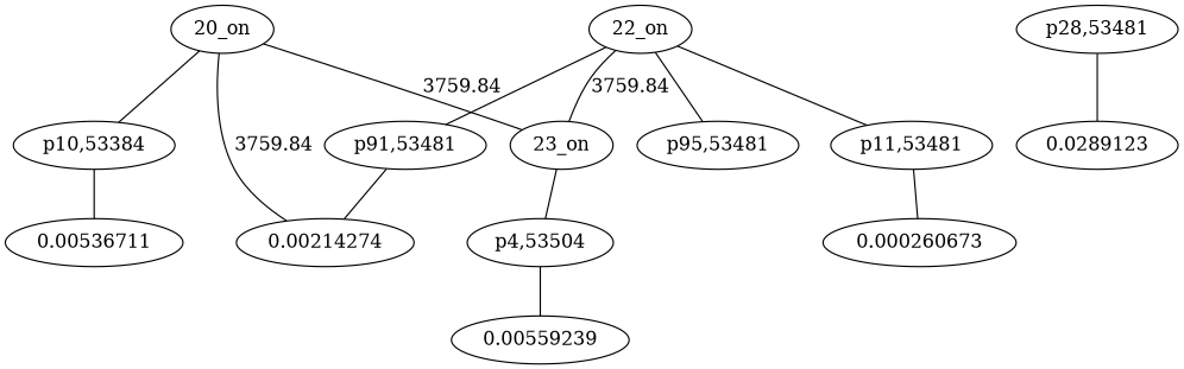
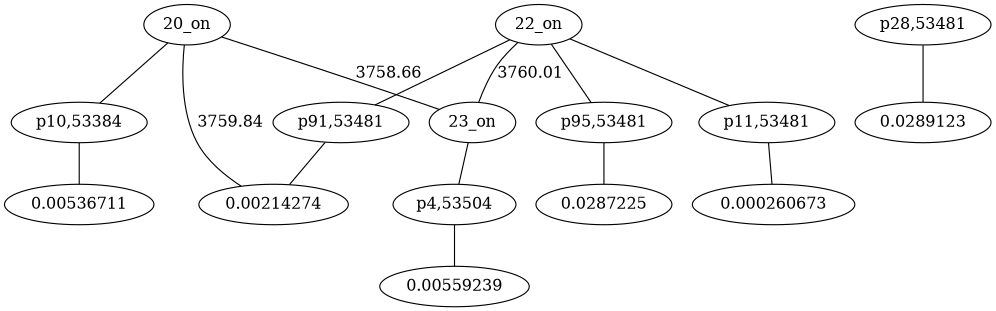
  graph {
    n1 [label=0.00559239]
    "p4,53504"
    n3 [label=0.00536711]
    "p10,53384"
    n5 [label=0.000260673]
    n6 [label="p11,53481"]
    n7 [label=0.0289123]
    "p28,53481"
    n9 [label=0.00214274]
    "p91,53481"
+   n11 [label=0.0287225]
    "p95,53481"
    "20_on"
    "23_on"
    "22_on"
    "p4,53504" -- n1
    "p10,53384" -- n3
    n6 -- n5
    "p28,53481" -- n7
    "p91,53481" -- n9
+   "p95,53481" -- n11
    "20_on" -- "p10,53384"
    "20_on" -- n9 [label=3759.84]
-   "20_on" -- "23_on" [label=3759.84]
+   "20_on" -- "23_on" [label=3758.66]
    "23_on" -- "p4,53504"
    "22_on" -- n6
    "22_on" -- "p91,53481"
    "22_on" -- "p95,53481"
-   "22_on" -- "23_on" [label=3759.84]
+   "22_on" -- "23_on" [label=3760.01]
  }
